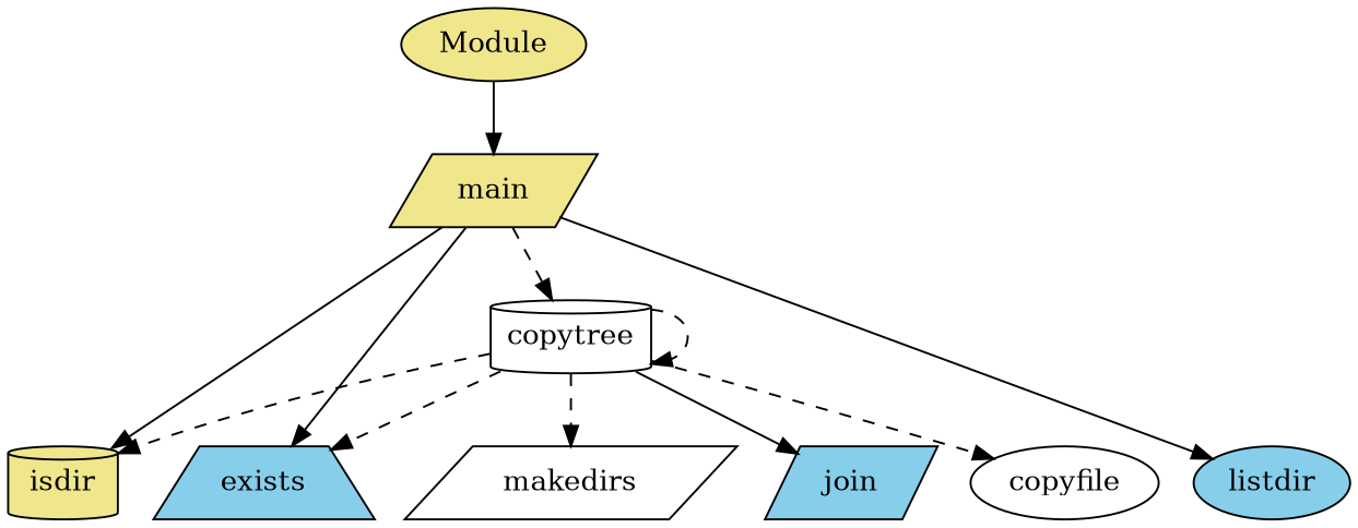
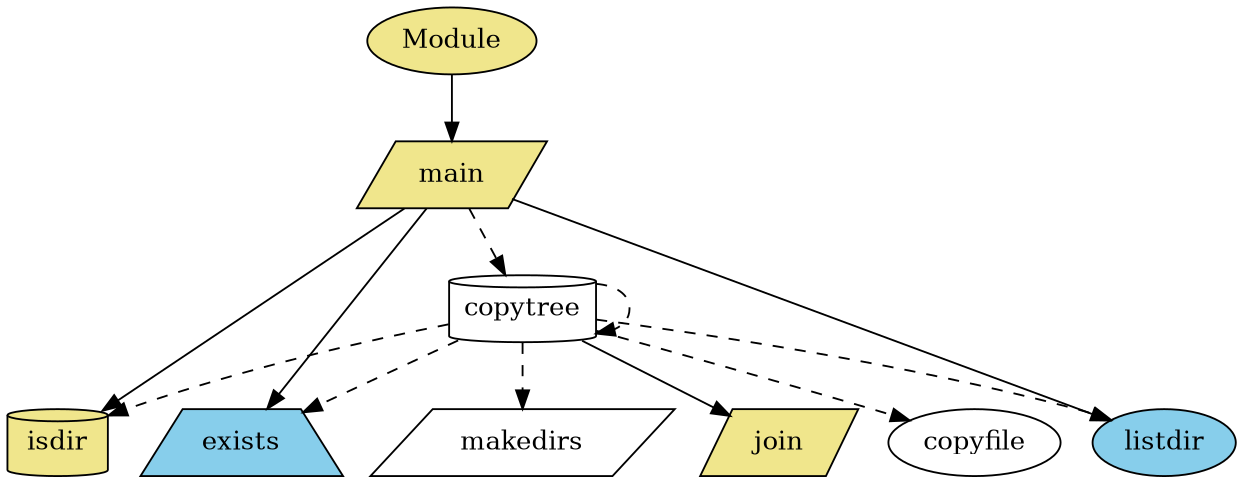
  digraph {
    node [fillcolor=white shape=parallelogram style=filled]
    edge [style=dashed]
    copytree [shape=cylinder]
    isdir [fillcolor=khaki shape=cylinder]
    exists [fillcolor=skyblue shape=trapezium]
    makedirs
    listdir [fillcolor=skyblue shape=ellipse]
-   join [fillcolor=skyblue]
+   join [fillcolor=khaki]
    copyfile [shape=ellipse]
    main [fillcolor=khaki]
    Module [fillcolor=khaki shape=ellipse]
    copytree -> copytree
    copytree -> isdir
    copytree -> exists
    copytree -> makedirs
+   copytree -> listdir
    copytree -> join [style=solid]
    copytree -> copyfile
    main -> copytree
    main -> isdir [style=solid]
    main -> exists [style=solid]
    main -> listdir [style=solid]
    Module -> main [style=solid]
  }
